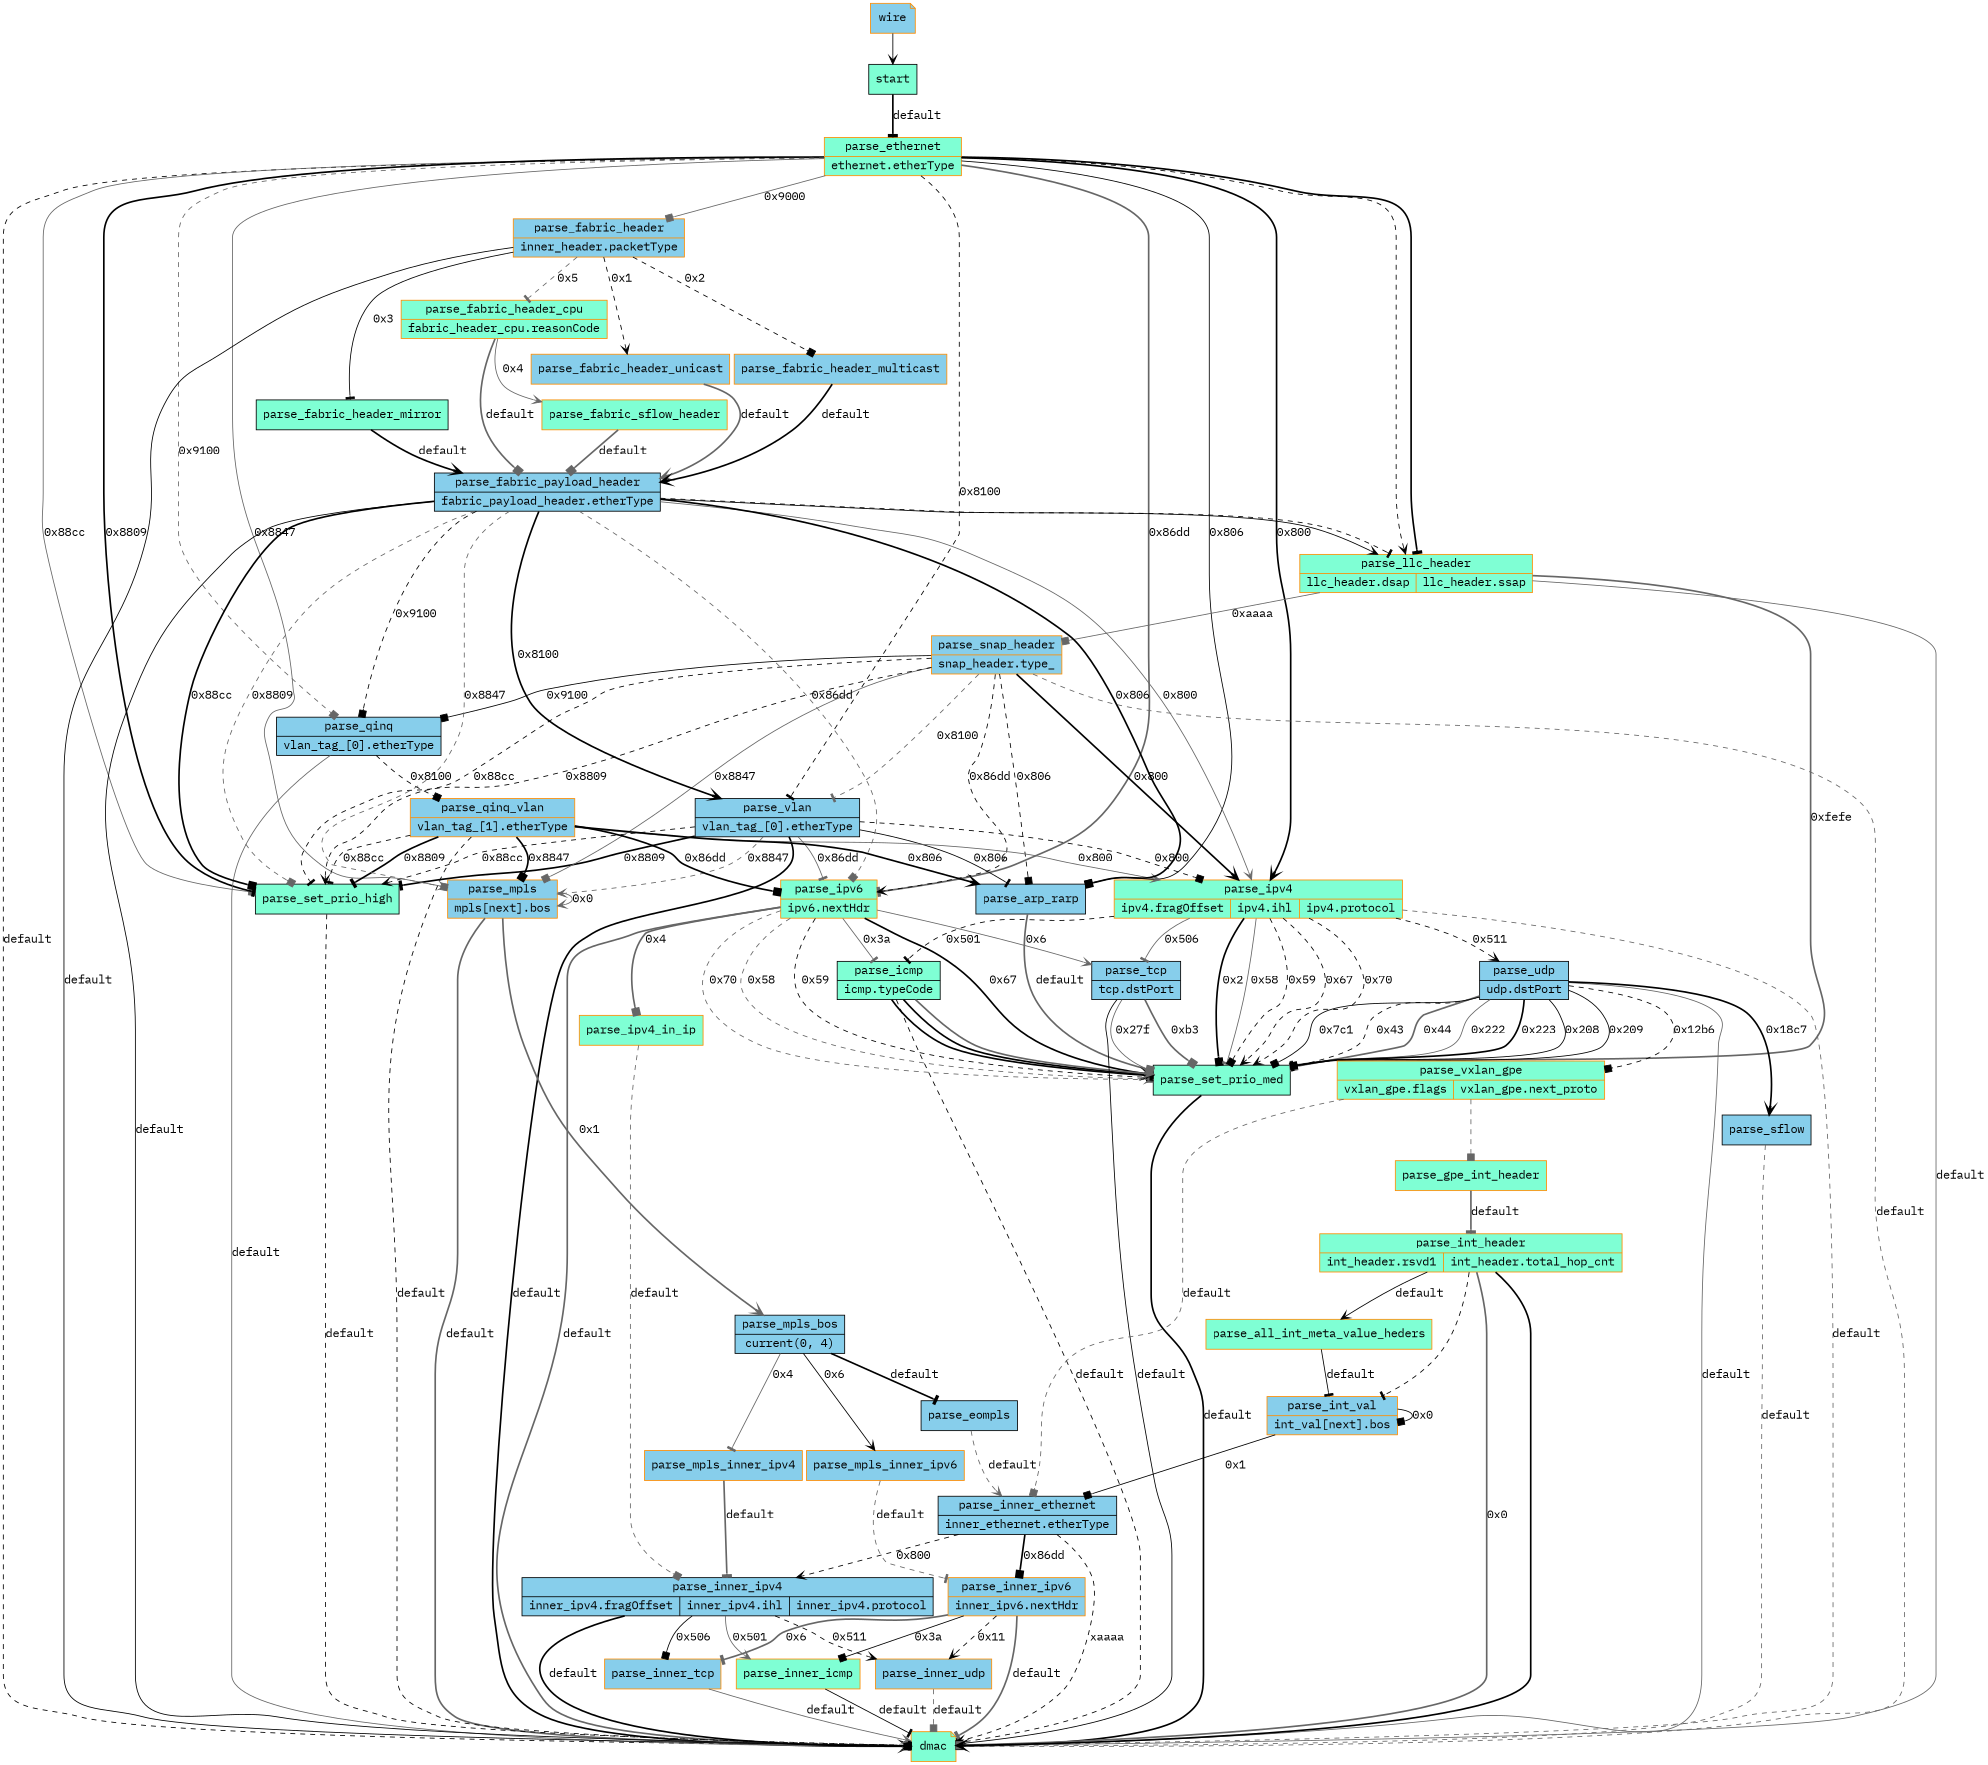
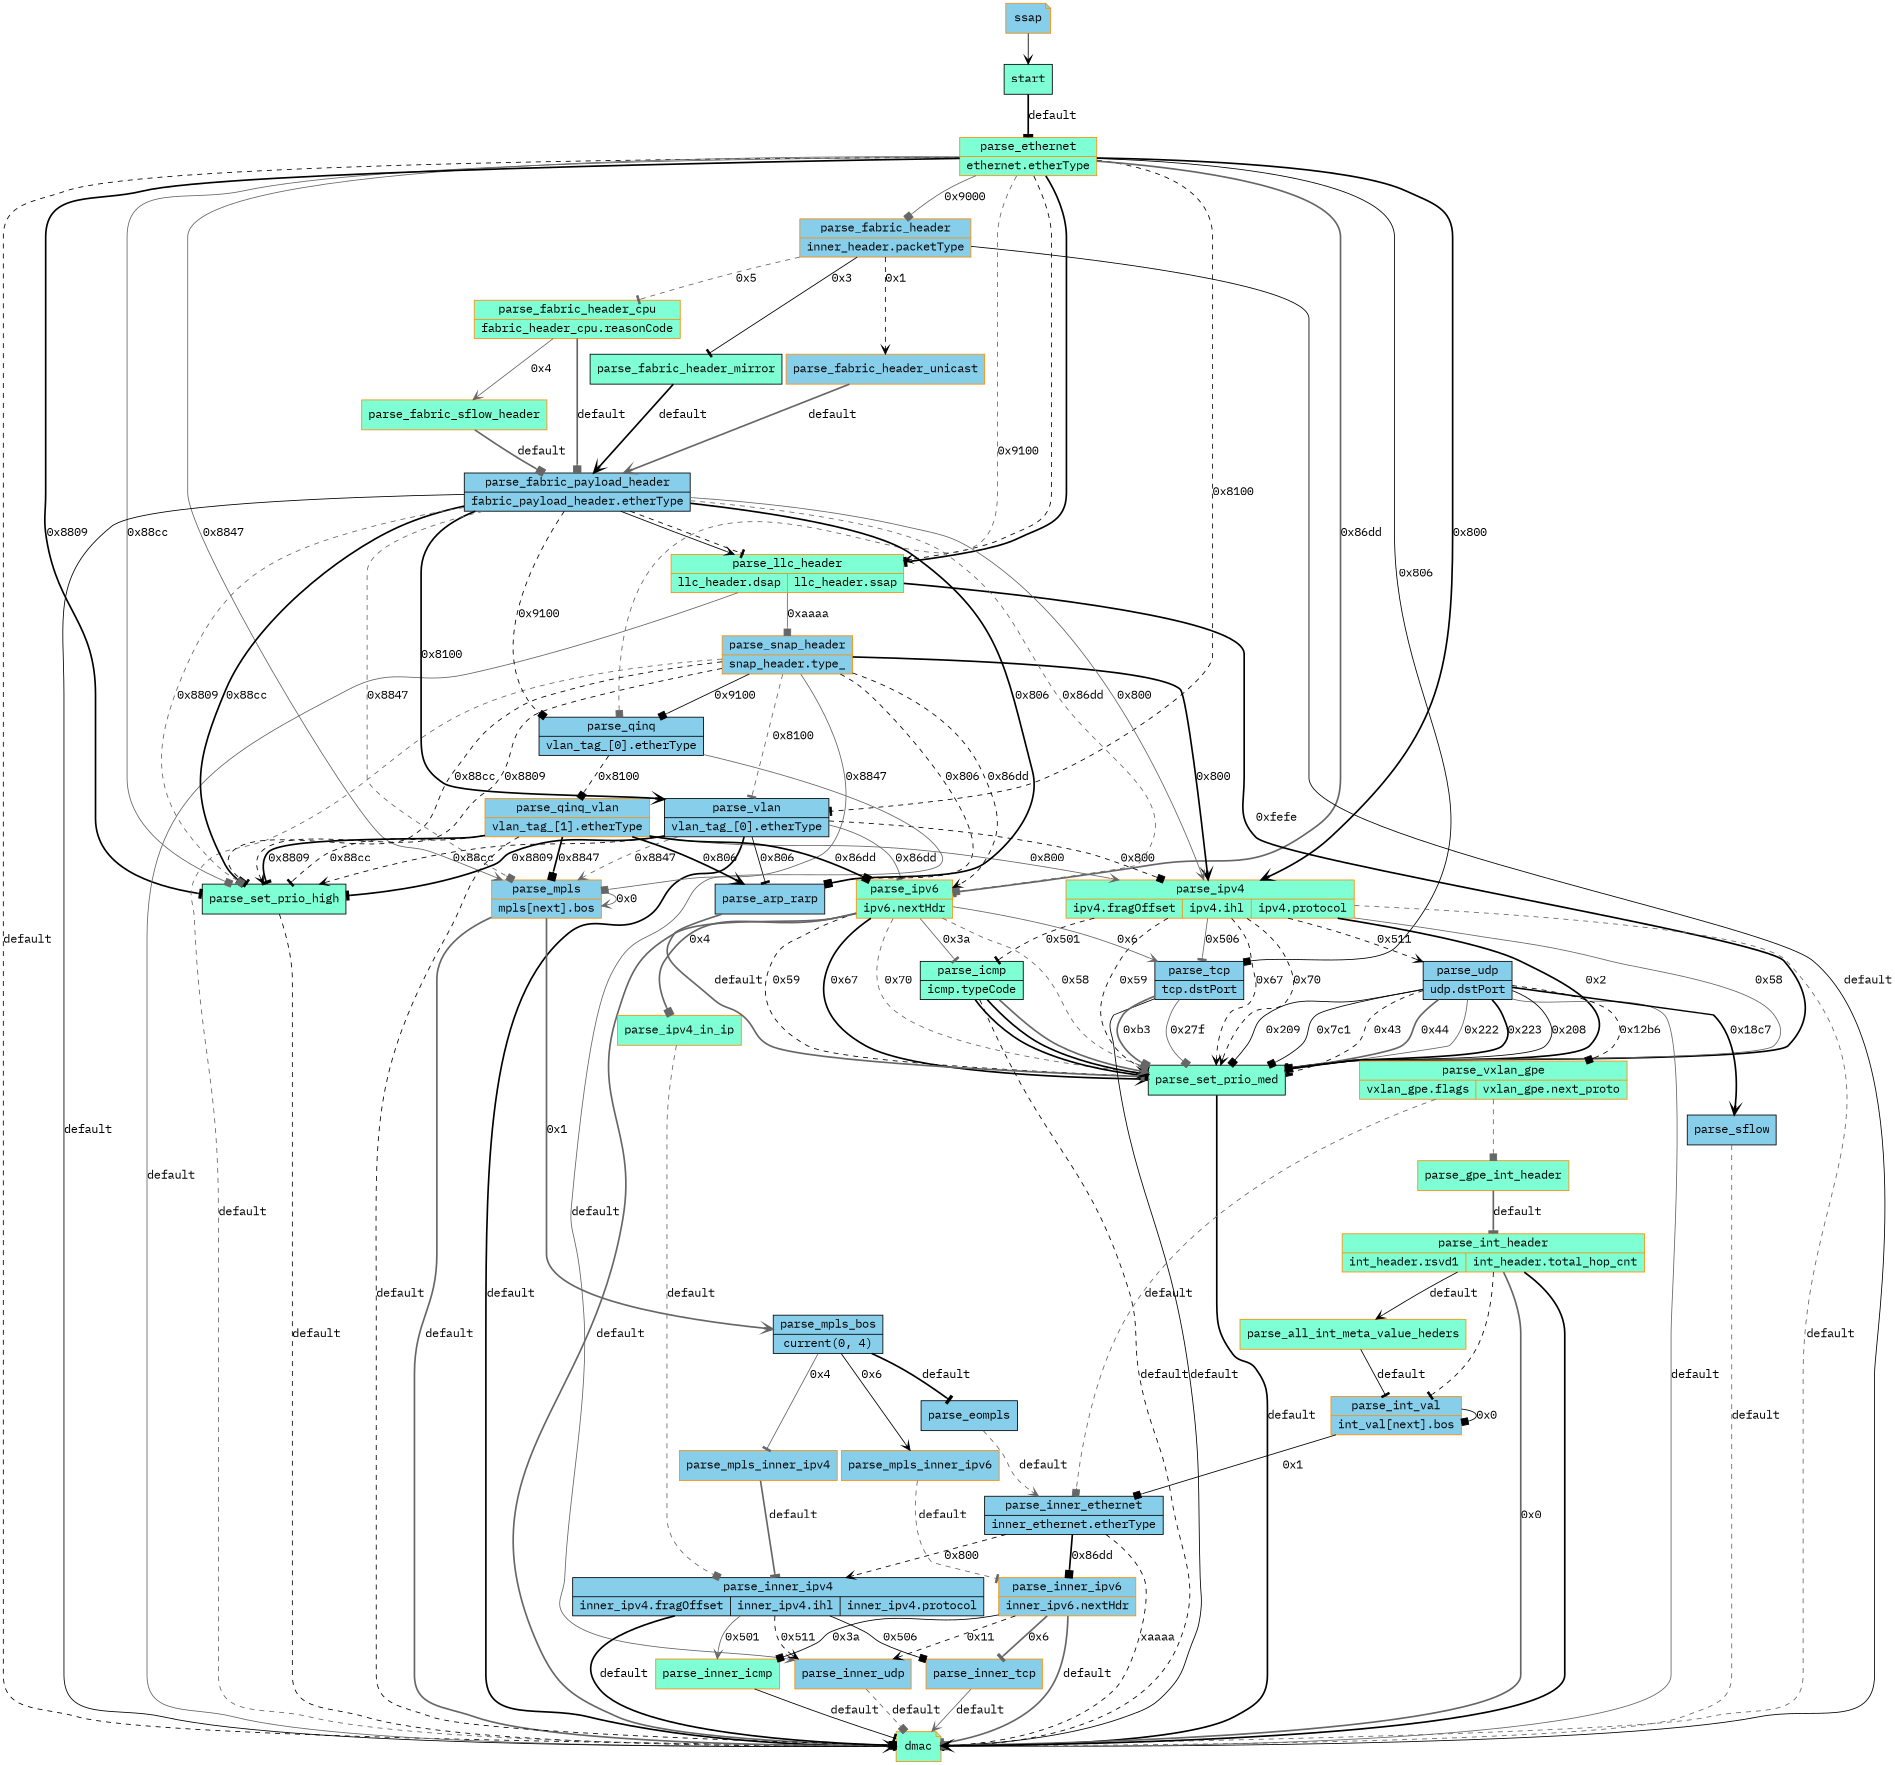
  digraph {
    fontname="IBM Plex Mono"
    node [color=darkorange fillcolor=skyblue fontname="IBM Plex Mono" shape=record style=filled]
    edge [arrowhead=box color=black fontname="IBM Plex Mono" style=dashed]
-   wire [shape=note]
+   wire [shape=note label=ssap]
    n2 [color=black fillcolor=aquamarine label="{start}"]
    n3 [fillcolor=aquamarine label="{parse_ethernet | {ethernet.etherType}}"]
    n4 [fillcolor=aquamarine label=dmac shape=note]
    n5 [fillcolor=aquamarine label="{parse_llc_header | {llc_header.dsap | llc_header.ssap}}"]
    n6 [color=black label="{parse_vlan | {vlan_tag_[0].etherType}}"]
    n7 [label="{parse_mpls | {mpls[next].bos}}"]
    n8 [fillcolor=aquamarine label="{parse_ipv4 | {ipv4.fragOffset | ipv4.ihl | ipv4.protocol}}"]
    n9 [fillcolor=aquamarine label="{parse_ipv6 | {ipv6.nextHdr}}"]
    n10 [color=black label="{parse_arp_rarp}"]
    n11 [color=black fillcolor=aquamarine label="{parse_set_prio_high}"]
    n12 [color=black label="{parse_qinq | {vlan_tag_[0].etherType}}"]
    n13 [label="{parse_fabric_header | {inner_header.packetType}}"]
    n14 [label="{parse_snap_header | {snap_header.type_}}"]
    n15 [color=black fillcolor=aquamarine label="{parse_set_prio_med}"]
    n16 [color=black label="{parse_mpls_bos | {current(0, 4)}}"]
    n17 [color=black fillcolor=aquamarine label="{parse_icmp | {icmp.typeCode}}"]
    n18 [color=black label="{parse_tcp | {tcp.dstPort}}"]
    n19 [color=black label="{parse_udp | {udp.dstPort}}"]
    n20 [fillcolor=aquamarine label="{parse_ipv4_in_ip}"]
    n21 [label="{parse_qinq_vlan | {vlan_tag_[1].etherType}}"]
    n22 [label="{parse_fabric_header_unicast}"]
-   n23 [label="{parse_fabric_header_multicast}"]
    n24 [color=black fillcolor=aquamarine label="{parse_fabric_header_mirror}"]
    n25 [fillcolor=aquamarine label="{parse_fabric_header_cpu | {fabric_header_cpu.reasonCode}}"]
    n26 [label="{parse_mpls_inner_ipv4}"]
    n27 [label="{parse_mpls_inner_ipv6}"]
    n28 [color=black label="{parse_eompls}"]
    n29 [color=black label="{parse_inner_ipv4 | {inner_ipv4.fragOffset | inner_ipv4.ihl | inner_ipv4.protocol}}"]
    n30 [label="{parse_inner_ipv6 | {inner_ipv6.nextHdr}}"]
    n31 [color=black label="{parse_inner_ethernet | {inner_ethernet.etherType}}"]
    n32 [fillcolor=aquamarine label="{parse_inner_icmp}"]
    n33 [label="{parse_inner_tcp}"]
    n34 [label="{parse_inner_udp}"]
    n35 [fillcolor=aquamarine label="{parse_vxlan_gpe | {vxlan_gpe.flags | vxlan_gpe.next_proto}}"]
    n36 [color=black label="{parse_sflow}"]
    n37 [fillcolor=aquamarine label="{parse_gpe_int_header}"]
    n38 [fillcolor=aquamarine label="{parse_int_header | {int_header.rsvd1 | int_header.total_hop_cnt}}"]
    n39 [label="{parse_int_val | {int_val[next].bos}}"]
    n40 [fillcolor=aquamarine label="{parse_all_int_meta_value_heders}"]
    n41 [color=black label="{parse_fabric_payload_header | {fabric_payload_header.etherType}}"]
    n42 [fillcolor=aquamarine label="{parse_fabric_sflow_header}"]
    wire -> n2 [arrowhead=vee style=solid]
    n2 -> n3 [arrowhead=tee label=default style=bold]
    n3 -> n4 [arrowhead=tee label=default]
    n3 -> n5 [arrowhead=vee]
    n3 -> n5 [arrowhead=tee style=bold]
    n3 -> n6 [arrowhead=tee label="0x8100"]
    n3 -> n7 [arrowhead=vee color=gray40 label="0x8847" style=solid]
    n3 -> n8 [arrowhead=vee label="0x800" style=bold]
    n3 -> n9 [arrowhead=tee color=gray40 label="0x86dd" style=bold]
-   n3 -> n10 [label="0x806" style=solid]
+   n3 -> n18 [label="0x806" style=solid]
    n3 -> n11 [color=gray40 label="0x88cc" style=solid]
    n3 -> n11 [arrowhead=tee label="0x8809" style=bold]
    n3 -> n12 [color=gray40 label="0x9100"]
    n3 -> n13 [color=gray40 label="0x9000" style=solid]
    n5 -> n4 [color=gray40 label=default style=solid]
    n5 -> n14 [color=gray40 label="0xaaaa" style=solid]
-   n5 -> n15 [arrowhead=tee color=gray40 label="0xfefe" style=bold]
+   n5 -> n15 [arrowhead=tee label="0xfefe" style=bold]
    n6 -> n4 [arrowhead=vee label=default style=bold]
    n6 -> n7 [arrowhead=vee color=gray40 label="0x8847"]
    n6 -> n8 [label="0x800"]
    n6 -> n9 [arrowhead=tee color=gray40 label="0x86dd" style=solid]
    n6 -> n10 [arrowhead=tee label="0x806" style=solid]
    n6 -> n11 [arrowhead=vee label="0x88cc"]
    n6 -> n11 [arrowhead=tee label="0x8809" style=bold]
    n7 -> n4 [arrowhead=tee color=gray40 label=default style=bold]
    n7 -> n7 [arrowhead=vee color=gray40 label="0x0" style=solid]
    n7 -> n16 [arrowhead=vee color=gray40 label="0x1" style=bold]
    n8 -> n4 [arrowhead=tee color=gray40 label=default]
    n8 -> n15 [label="0x2" style=bold]
    n8 -> n15 [arrowhead=tee color=gray40 label="0x58" style=solid]
    n8 -> n15 [label="0x59"]
    n8 -> n15 [arrowhead=vee label="0x67"]
    n8 -> n15 [arrowhead=vee label="0x70"]
    n8 -> n17 [arrowhead=tee label="0x501"]
    n8 -> n18 [arrowhead=tee color=gray40 label="0x506" style=solid]
    n8 -> n19 [arrowhead=vee label="0x511"]
    n9 -> n4 [color=gray40 label=default style=bold]
    n9 -> n15 [color=gray40 label="0x58"]
    n9 -> n15 [label="0x59"]
    n9 -> n15 [arrowhead=vee label="0x67" style=bold]
    n9 -> n15 [arrowhead=vee color=gray40 label="0x70"]
    n9 -> n17 [arrowhead=tee color=gray40 label="0x3a" style=solid]
    n9 -> n18 [arrowhead=vee color=gray40 label="0x6" style=solid]
    n9 -> n20 [color=gray40 label="0x4" style=bold]
    n10 -> n15 [color=gray40 label=default style=bold]
    n11 -> n4 [label=default]
-   n12 -> n4 [arrowhead=vee color=gray40 label=default style=solid]
+   n12 -> n34 [arrowhead=vee color=gray40 label=default style=solid]
    n12 -> n21 [label="0x8100"]
    n13 -> n4 [arrowhead=vee label=default style=solid]
    n13 -> n22 [arrowhead=vee label="0x1"]
-   n13 -> n23 [label="0x2"]
    n13 -> n24 [arrowhead=tee label="0x3" style=solid]
    n13 -> n25 [arrowhead=tee color=gray40 label="0x5"]
    n14 -> n4 [color=gray40 label=default]
    n14 -> n6 [arrowhead=tee color=gray40 label="0x8100"]
    n14 -> n7 [color=gray40 label="0x8847" style=solid]
    n14 -> n8 [arrowhead=vee label="0x800" style=bold]
    n14 -> n9 [arrowhead=vee label="0x86dd"]
    n14 -> n10 [label="0x806"]
    n14 -> n11 [arrowhead=tee label="0x88cc"]
    n14 -> n11 [arrowhead=vee label="0x8809"]
    n14 -> n12 [label="0x9100" style=solid]
    n15 -> n4 [label=default style=bold]
    n16 -> n26 [arrowhead=tee color=gray40 label="0x4" style=solid]
    n16 -> n27 [arrowhead=vee label="0x6" style=solid]
    n16 -> n28 [arrowhead=tee label=default style=bold]
    n17 -> n4 [arrowhead=tee label=default]
    n17 -> n15 [arrowhead=tee style=bold]
    n17 -> n15 [arrowhead=vee style=bold]
    n17 -> n15 [arrowhead=vee color=gray40 style=bold]
    n18 -> n4 [label=default style=solid]
    n18 -> n15 [color=gray40 label="0xb3" style=bold]
    n18 -> n15 [color=gray40 label="0x27f" style=solid]
    n19 -> n4 [arrowhead=vee color=gray40 label=default style=solid]
    n19 -> n15 [label="0x43"]
    n19 -> n15 [color=gray40 label="0x44" style=bold]
    n19 -> n15 [arrowhead=tee color=gray40 label="0x222" style=solid]
    n19 -> n15 [arrowhead=tee label="0x223" style=bold]
    n19 -> n15 [label="0x208" style=solid]
    n19 -> n15 [label="0x209" style=solid]
    n19 -> n15 [label="0x7c1" style=solid]
    n19 -> n35 [label="0x12b6"]
    n19 -> n36 [arrowhead=vee label="0x18c7" style=bold]
    n20 -> n29 [color=gray40 label=default]
    n21 -> n4 [label=default]
    n21 -> n7 [label="0x8847" style=bold]
    n21 -> n8 [arrowhead=vee color=gray40 label="0x800" style=solid]
    n21 -> n9 [label="0x86dd" style=bold]
    n21 -> n10 [arrowhead=vee label="0x806" style=bold]
    n21 -> n11 [arrowhead=tee label="0x88cc"]
    n21 -> n11 [arrowhead=tee label="0x8809" style=bold]
    n22 -> n41 [arrowhead=vee color=gray40 label=default style=bold]
-   n23 -> n41 [arrowhead=vee label=default style=bold]
    n24 -> n41 [arrowhead=vee label=default style=bold]
    n25 -> n41 [color=gray40 label=default style=bold]
    n25 -> n42 [arrowhead=vee color=gray40 label="0x4" style=solid]
    n26 -> n29 [arrowhead=tee color=gray40 label=default style=bold]
    n27 -> n30 [arrowhead=tee color=gray40 label=default]
    n28 -> n31 [arrowhead=vee color=gray40 label=default]
    n29 -> n4 [label=default style=bold]
    n29 -> n32 [arrowhead=vee color=gray40 label="0x501" style=solid]
    n29 -> n33 [label="0x506" style=solid]
    n29 -> n34 [arrowhead=vee label="0x511"]
    n30 -> n4 [arrowhead=tee color=gray40 label=default style=bold]
    n30 -> n32 [label="0x3a" style=solid]
    n30 -> n33 [arrowhead=tee color=gray40 label="0x6" style=bold]
    n30 -> n34 [arrowhead=vee label="0x11"]
    n31 -> n4 [arrowhead=vee label=xaaaa]
    n31 -> n29 [arrowhead=vee label="0x800"]
    n31 -> n30 [label="0x86dd" style=bold]
    n32 -> n4 [arrowhead=tee label=default style=solid]
    n33 -> n4 [arrowhead=vee color=gray40 label=default style=solid]
    n34 -> n4 [color=gray40 label=default]
    n35 -> n31 [color=gray40 label=default]
    n35 -> n37 [color=gray40]
    n36 -> n4 [arrowhead=vee color=gray40 label=default]
    n37 -> n38 [arrowhead=tee color=gray40 label=default style=bold]
    n38 -> n4 [color=gray40 label="0x0" style=bold]
    n38 -> n4 [arrowhead=vee style=bold]
    n38 -> n39 [arrowhead=tee]
    n38 -> n40 [arrowhead=vee label=default style=solid]
    n39 -> n31 [label="0x1" style=solid]
    n39 -> n39 [label="0x0" style=solid]
    n40 -> n39 [arrowhead=tee label=default style=solid]
    n41 -> n4 [arrowhead=tee label=default style=solid]
    n41 -> n5 [arrowhead=vee style=solid]
    n41 -> n5 [arrowhead=tee]
    n41 -> n6 [arrowhead=vee label="0x8100" style=bold]
    n41 -> n7 [color=gray40 label="0x8847"]
    n41 -> n8 [arrowhead=vee color=gray40 label="0x800" style=solid]
    n41 -> n9 [color=gray40 label="0x86dd"]
    n41 -> n10 [label="0x806" style=bold]
    n41 -> n11 [label="0x88cc" style=bold]
    n41 -> n11 [color=gray40 label="0x8809"]
    n41 -> n12 [label="0x9100"]
    n42 -> n41 [color=gray40 label=default style=bold]
  }
